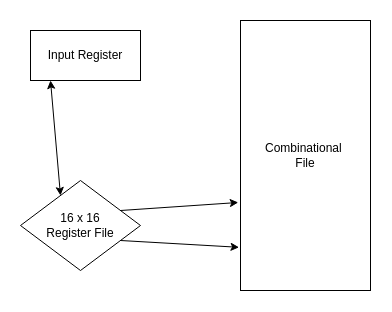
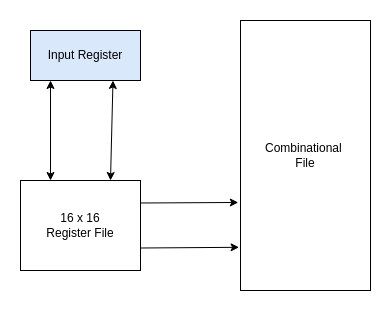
  <mxCell id="0" />
  <mxCell id="1" parent="0" />
- <mxCell id="2" value="Input Register" style="rounded=0;whiteSpace=wrap;html=1;" vertex="1" parent="1"><mxGeometry x="30" y="30" width="110" height="50" as="geometry" /></mxCell>
+ <mxCell id="2" value="Input Register" style="rounded=0;whiteSpace=wrap;html=1;fillColor=#dae8fc;" vertex="1" parent="1"><mxGeometry x="30" y="30" width="110" height="50" as="geometry" /></mxCell>
+ <mxCell id="3" style="rounded=0;orthogonalLoop=1;jettySize=auto;html=1;entryX=0.75;entryY=1;entryDx=0;entryDy=0;exitX=0.75;exitY=0;exitDx=0;exitDy=0;startArrow=classic;startFill=1;" edge="1" parent="1" source="7" target="2"><mxGeometry relative="1" as="geometry" /></mxCell>
  <mxCell id="4" style="rounded=0;orthogonalLoop=1;jettySize=auto;html=1;exitX=0.25;exitY=0;exitDx=0;exitDy=0;startArrow=classic;startFill=1;" edge="1" parent="1" source="7"><mxGeometry relative="1" as="geometry"><mxPoint x="50" y="80" as="targetPoint" /></mxGeometry></mxCell>
  <mxCell id="5" style="rounded=0;orthogonalLoop=1;jettySize=auto;html=1;exitX=1;exitY=0.25;exitDx=0;exitDy=0;entryX=-0.017;entryY=0.674;entryDx=0;entryDy=0;entryPerimeter=0;" edge="1" parent="1" source="7" target="8"><mxGeometry relative="1" as="geometry"><mxPoint x="230" y="200" as="targetPoint" /></mxGeometry></mxCell>
  <mxCell id="6" style="rounded=0;orthogonalLoop=1;jettySize=auto;html=1;exitX=1;exitY=0.75;exitDx=0;exitDy=0;entryX=-0.011;entryY=0.84;entryDx=0;entryDy=0;entryPerimeter=0;" edge="1" parent="1" source="7" target="8"><mxGeometry relative="1" as="geometry"><mxPoint x="230" y="248" as="targetPoint" /></mxGeometry></mxCell>
- <mxCell id="7" value="16 x 16&lt;br&gt;Register File" style="rhombus;whiteSpace=wrap;html=1;" vertex="1" parent="1"><mxGeometry x="20" y="180" width="120" height="90" as="geometry" /></mxCell>
+ <mxCell id="7" value="16 x 16&lt;br&gt;Register File" style="rounded=0;whiteSpace=wrap;html=1;" vertex="1" parent="1"><mxGeometry x="20" y="180" width="120" height="90" as="geometry" /></mxCell>
  <mxCell id="8" value="Combinational&amp;nbsp;&lt;br&gt;File" style="rounded=0;whiteSpace=wrap;html=1;" vertex="1" parent="1"><mxGeometry x="240" y="20" width="130" height="270" as="geometry" /></mxCell>
